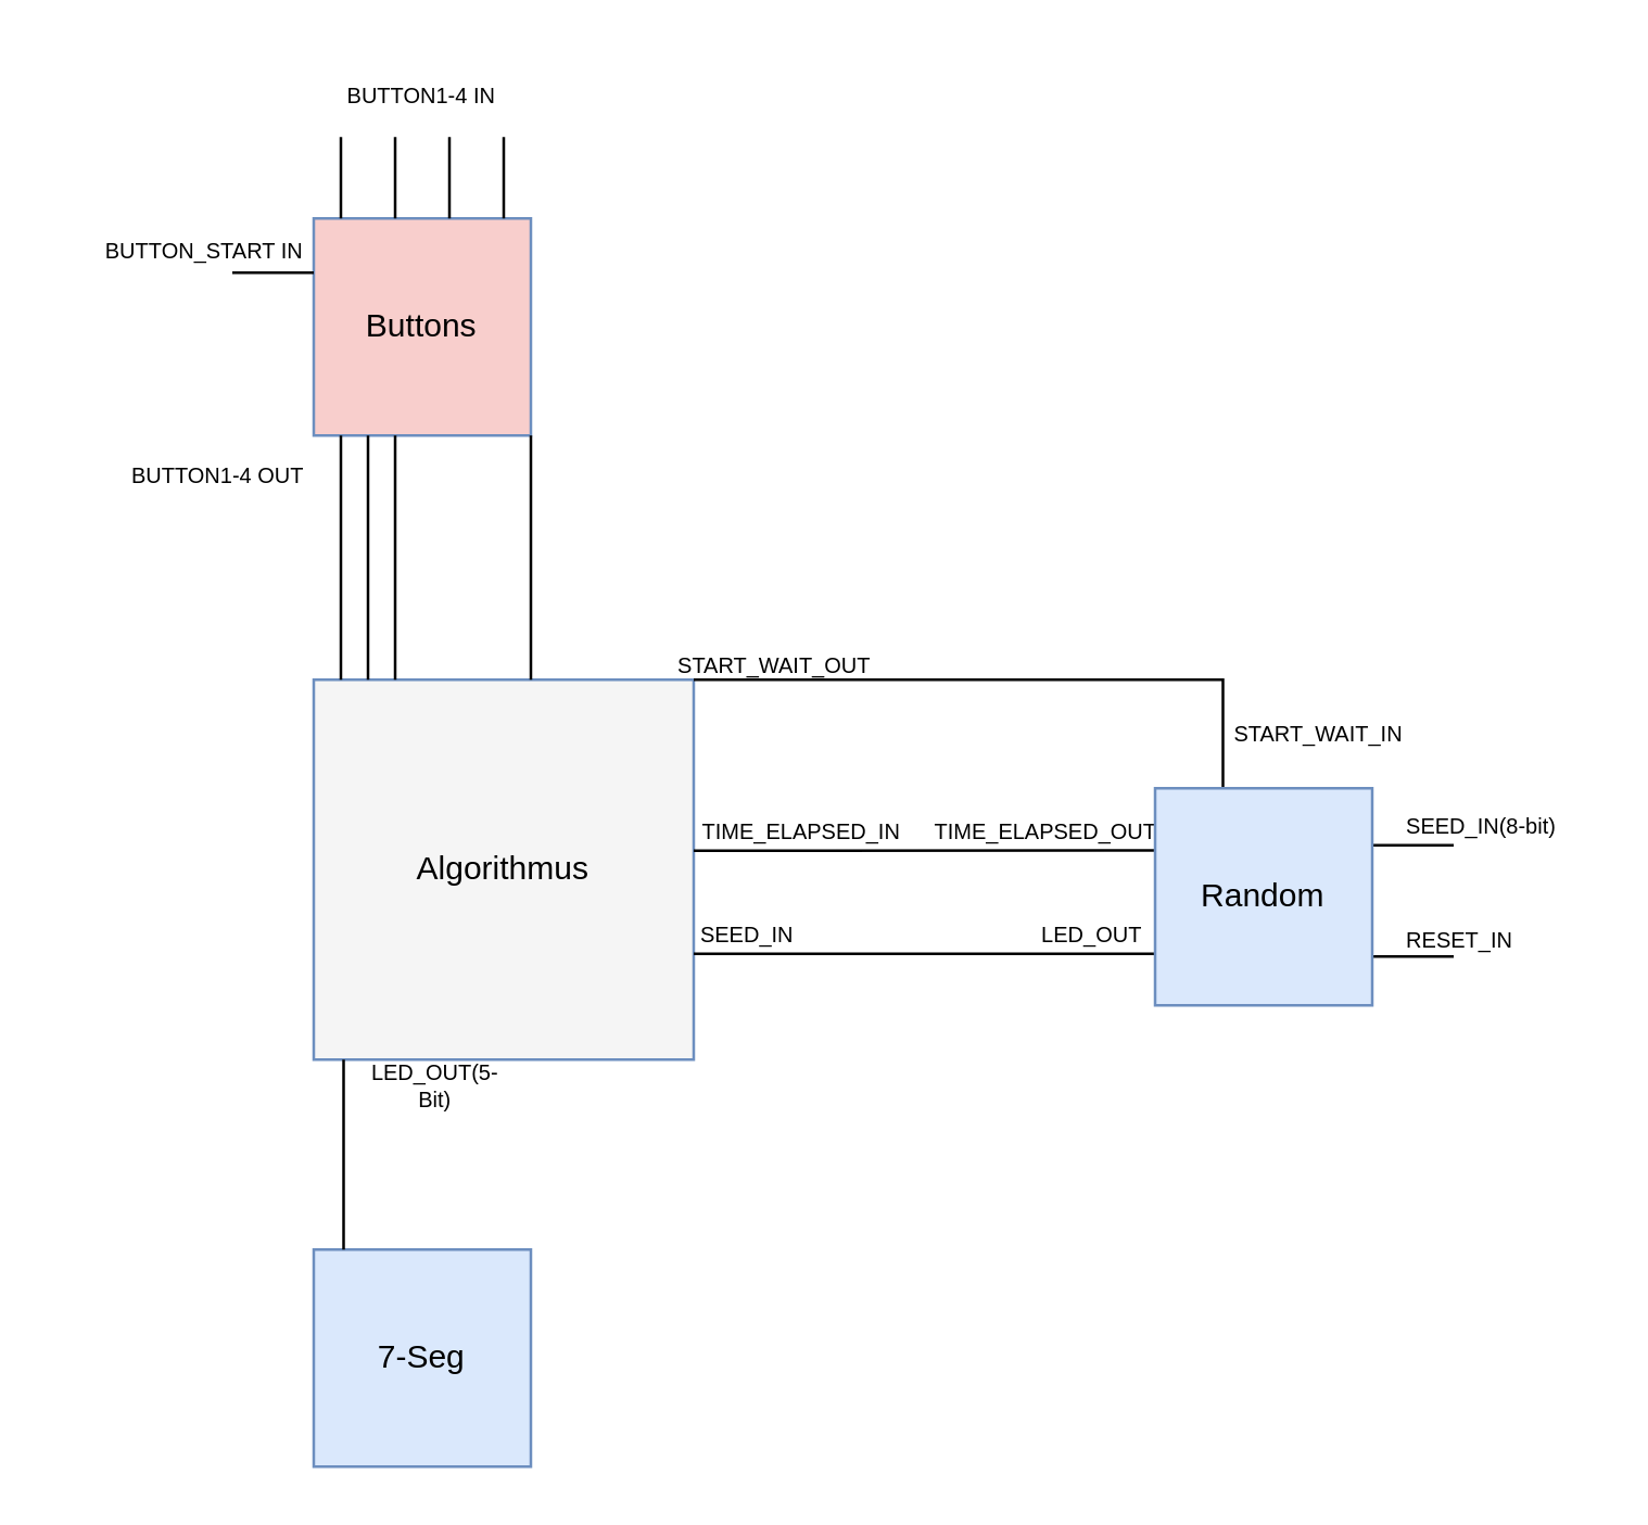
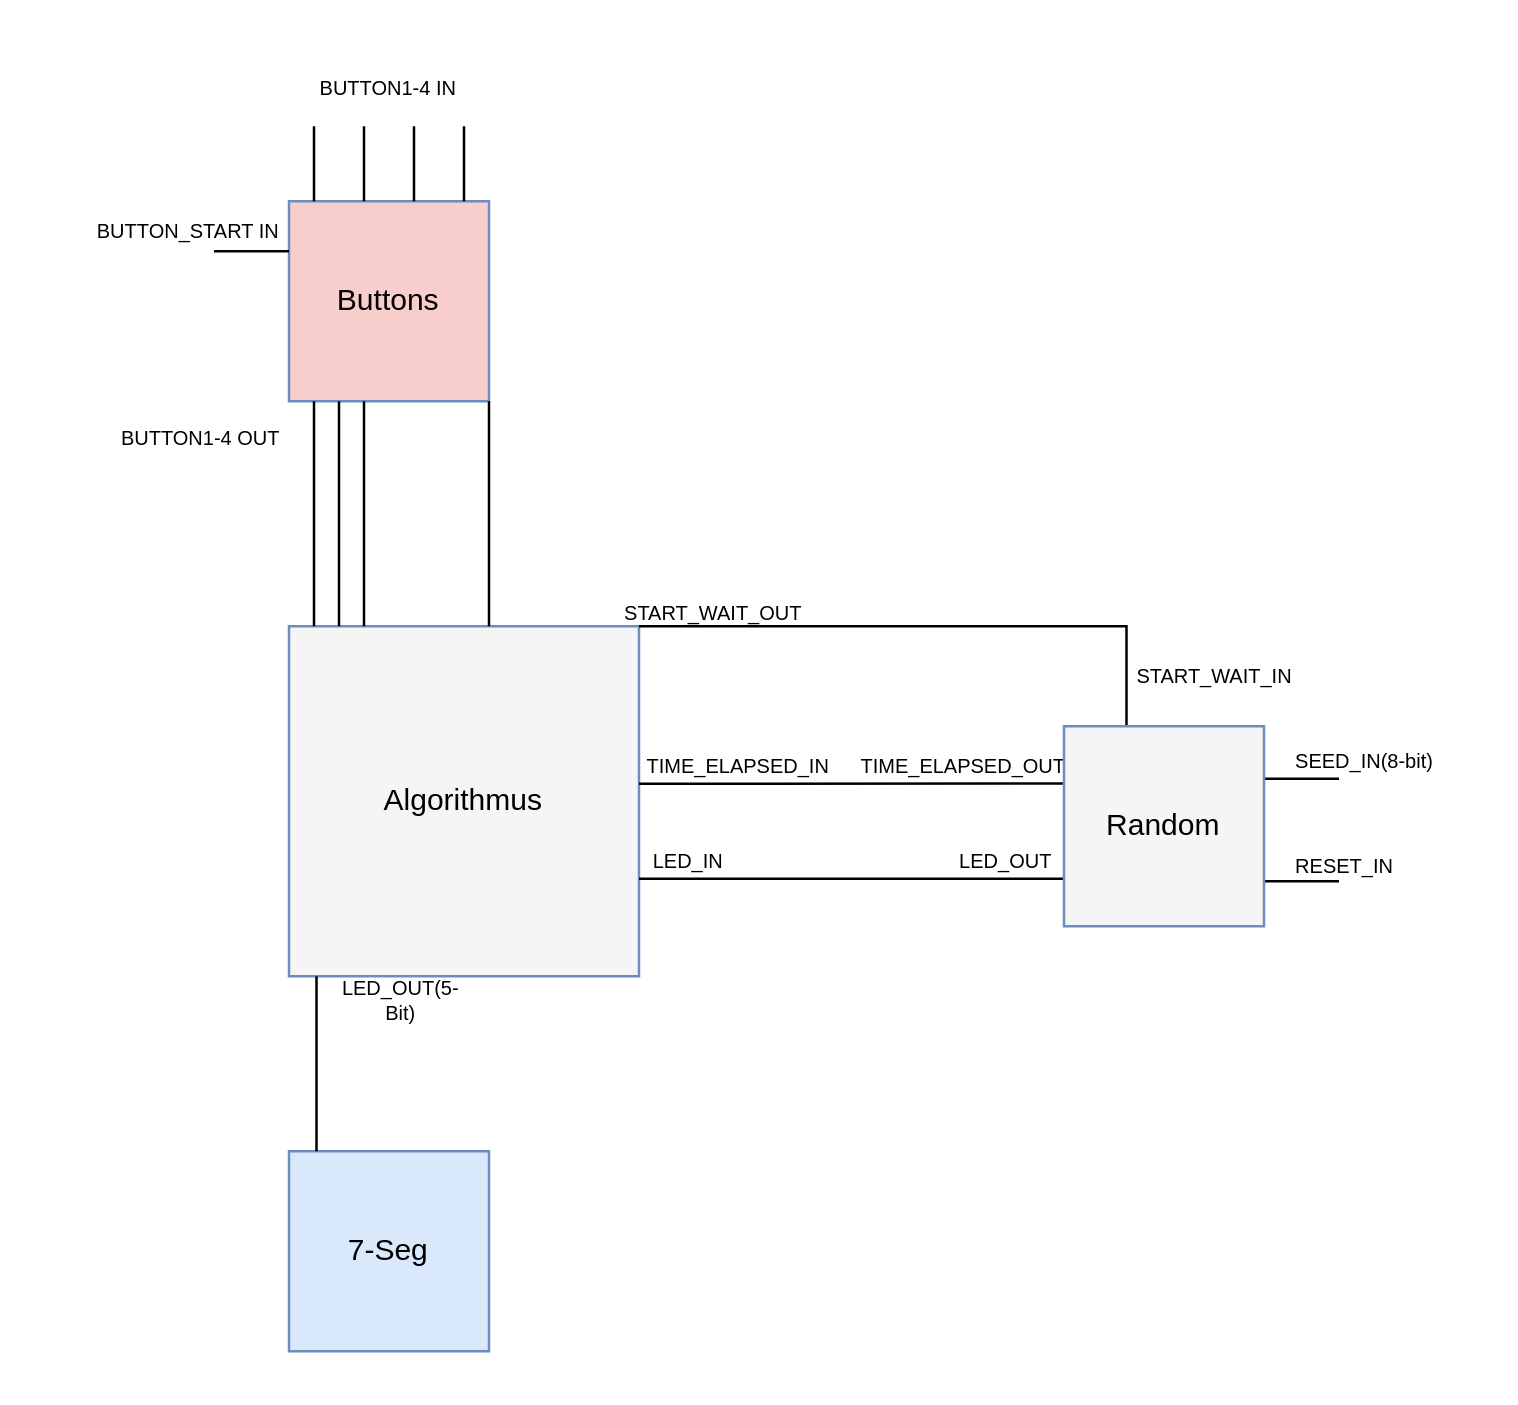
  <mxCell id="0" />
  <mxCell id="1" parent="0" />
  <mxCell id="2" value="Algorithmus" style="rounded=0;whiteSpace=wrap;html=1;fillColor=#f5f5f5;strokeColor=#6c8ebf;" parent="1" vertex="1"><mxGeometry x="115" y="250" width="140" height="140" as="geometry" /></mxCell>
  <mxCell id="3" value="Buttons" style="whiteSpace=wrap;html=1;aspect=fixed;fillColor=#f8cecc;strokeColor=#6c8ebf;" parent="1" vertex="1"><mxGeometry x="115" y="80" width="80" height="80" as="geometry" /></mxCell>
  <mxCell id="4" value="" style="endArrow=none;html=1;rounded=0;exitX=0;exitY=0;exitDx=0;exitDy=0;endFill=0;startArrow=none;startFill=0;" parent="1" edge="1"><mxGeometry width="50" height="50" relative="1" as="geometry"><mxPoint x="125" y="80" as="sourcePoint" /><mxPoint x="125" y="50" as="targetPoint" /></mxGeometry></mxCell>
  <mxCell id="5" value="" style="endArrow=none;html=1;rounded=0;exitX=0.25;exitY=0;exitDx=0;exitDy=0;startArrow=none;startFill=0;" parent="1" edge="1"><mxGeometry width="50" height="50" relative="1" as="geometry"><mxPoint x="145" y="80" as="sourcePoint" /><mxPoint x="145" y="50" as="targetPoint" /></mxGeometry></mxCell>
  <mxCell id="6" value="" style="endArrow=none;html=1;rounded=0;exitX=0.75;exitY=0;exitDx=0;exitDy=0;startArrow=none;startFill=0;" parent="1" edge="1"><mxGeometry width="50" height="50" relative="1" as="geometry"><mxPoint x="185" y="80" as="sourcePoint" /><mxPoint x="185" y="50" as="targetPoint" /></mxGeometry></mxCell>
  <mxCell id="7" value="BUTTON1-4 IN" style="text;html=1;strokeColor=none;fillColor=none;align=center;verticalAlign=middle;whiteSpace=wrap;rounded=0;fontSize=8;" parent="1" vertex="1"><mxGeometry x="100" y="20" width="110" height="30" as="geometry" /></mxCell>
  <mxCell id="8" value="" style="endArrow=none;html=1;rounded=0;exitX=0;exitY=0.25;exitDx=0;exitDy=0;startArrow=none;startFill=0;" parent="1" source="3" edge="1"><mxGeometry width="50" height="50" relative="1" as="geometry"><mxPoint x="85" y="130" as="sourcePoint" /><mxPoint x="85" y="100" as="targetPoint" /></mxGeometry></mxCell>
  <mxCell id="9" value="" style="endArrow=none;html=1;rounded=0;exitX=0.75;exitY=0;exitDx=0;exitDy=0;startArrow=none;startFill=0;" parent="1" edge="1"><mxGeometry width="50" height="50" relative="1" as="geometry"><mxPoint x="165" y="80" as="sourcePoint" /><mxPoint x="165" y="50" as="targetPoint" /></mxGeometry></mxCell>
  <mxCell id="10" value="BUTTON_START IN" style="text;html=1;strokeColor=none;fillColor=none;align=center;verticalAlign=middle;whiteSpace=wrap;rounded=0;fontSize=8;" parent="1" vertex="1"><mxGeometry x="20" y="77" width="110" height="30" as="geometry" /></mxCell>
  <mxCell id="11" value="BUTTON1-4 OUT" style="text;html=1;strokeColor=none;fillColor=none;align=center;verticalAlign=middle;whiteSpace=wrap;rounded=0;fontSize=8;" parent="1" vertex="1"><mxGeometry x="25" y="160" width="110" height="30" as="geometry" /></mxCell>
  <mxCell id="12" value="" style="endArrow=none;html=1;rounded=0;fontFamily=Helvetica;fontSize=12;fontColor=default;entryX=0.25;entryY=0;entryDx=0;entryDy=0;exitX=1;exitY=0;exitDx=0;exitDy=0;startArrow=none;startFill=0;endFill=0;" parent="1" edge="1" source="2"><mxGeometry width="50" height="50" relative="1" as="geometry"><mxPoint x="345" y="250" as="sourcePoint" /><mxPoint x="450" y="290" as="targetPoint" /><Array as="points"><mxPoint x="450" y="250" /></Array></mxGeometry></mxCell>
  <mxCell id="13" value="START_WAIT_OUT" style="text;html=1;strokeColor=none;fillColor=none;align=center;verticalAlign=middle;whiteSpace=wrap;rounded=0;fontSize=8;" parent="1" vertex="1"><mxGeometry x="245" y="240" width="80" height="10" as="geometry" /></mxCell>
  <mxCell id="14" value="START_WAIT_IN" style="text;html=1;align=center;verticalAlign=middle;resizable=0;points=[];autosize=1;strokeColor=none;fillColor=none;fontSize=8;" vertex="1" parent="1"><mxGeometry x="445" y="260" width="80" height="20" as="geometry" /></mxCell>
  <mxCell id="15" value="" style="endArrow=none;html=1;rounded=0;exitX=0;exitY=0;exitDx=0;exitDy=0;endFill=0;startArrow=none;startFill=0;" edge="1" parent="1"><mxGeometry width="50" height="50" relative="1" as="geometry"><mxPoint x="125" y="250" as="sourcePoint" /><mxPoint x="125" y="160" as="targetPoint" /></mxGeometry></mxCell>
  <mxCell id="16" value="" style="endArrow=none;html=1;rounded=0;exitX=0;exitY=0;exitDx=0;exitDy=0;endFill=0;startArrow=none;startFill=0;" edge="1" parent="1"><mxGeometry width="50" height="50" relative="1" as="geometry"><mxPoint x="135" y="250" as="sourcePoint" /><mxPoint x="135" y="160" as="targetPoint" /></mxGeometry></mxCell>
  <mxCell id="17" value="" style="endArrow=none;html=1;rounded=0;exitX=0;exitY=0;exitDx=0;exitDy=0;endFill=0;startArrow=none;startFill=0;" edge="1" parent="1"><mxGeometry width="50" height="50" relative="1" as="geometry"><mxPoint x="145" y="250" as="sourcePoint" /><mxPoint x="145" y="160" as="targetPoint" /></mxGeometry></mxCell>
  <mxCell id="18" value="" style="endArrow=none;html=1;rounded=0;exitX=0;exitY=0;exitDx=0;exitDy=0;endFill=0;startArrow=none;startFill=0;entryX=1;entryY=1;entryDx=0;entryDy=0;" edge="1" parent="1" target="3"><mxGeometry width="50" height="50" relative="1" as="geometry"><mxPoint x="195" y="250" as="sourcePoint" /><mxPoint x="195" y="110" as="targetPoint" /></mxGeometry></mxCell>
  <mxCell id="19" value="" style="endArrow=none;html=1;rounded=0;entryX=1;entryY=0.25;entryDx=0;entryDy=0;endFill=0;" edge="1" parent="1"><mxGeometry width="50" height="50" relative="1" as="geometry"><mxPoint x="535" y="311" as="sourcePoint" /><mxPoint x="505" y="311" as="targetPoint" /></mxGeometry></mxCell>
  <mxCell id="20" value="" style="endArrow=none;html=1;rounded=0;entryX=1;entryY=0.25;entryDx=0;entryDy=0;endFill=0;" edge="1" parent="1"><mxGeometry width="50" height="50" relative="1" as="geometry"><mxPoint x="535" y="352" as="sourcePoint" /><mxPoint x="505" y="352" as="targetPoint" /></mxGeometry></mxCell>
  <mxCell id="21" value="SEED_IN(8-bit)" style="text;html=1;align=center;verticalAlign=middle;resizable=0;points=[];autosize=1;strokeColor=none;fillColor=none;fontSize=8;" vertex="1" parent="1"><mxGeometry x="505" y="294" width="80" height="20" as="geometry" /></mxCell>
  <mxCell id="22" value="RESET_IN" style="text;html=1;align=center;verticalAlign=middle;resizable=0;points=[];autosize=1;strokeColor=none;fillColor=none;fontSize=8;" vertex="1" parent="1"><mxGeometry x="507" y="336" width="60" height="20" as="geometry" /></mxCell>
  <mxCell id="23" value="" style="endArrow=none;html=1;rounded=0;entryX=1;entryY=0.5;entryDx=0;entryDy=0;exitX=0.002;exitY=0.299;exitDx=0;exitDy=0;exitPerimeter=0;startArrow=none;startFill=0;endFill=0;" edge="1" parent="1"><mxGeometry width="50" height="50" relative="1" as="geometry"><mxPoint x="425.2" y="312.9" as="sourcePoint" /><mxPoint x="255" y="313" as="targetPoint" /></mxGeometry></mxCell>
  <mxCell id="24" value="TIME_ELAPSED_OUT" style="text;html=1;strokeColor=none;fillColor=none;align=center;verticalAlign=middle;whiteSpace=wrap;rounded=0;fontSize=8;" vertex="1" parent="1"><mxGeometry x="345" y="301" width="80" height="10" as="geometry" /></mxCell>
  <mxCell id="25" value="TIME_ELAPSED_IN" style="text;html=1;strokeColor=none;fillColor=none;align=center;verticalAlign=middle;whiteSpace=wrap;rounded=0;fontSize=8;" vertex="1" parent="1"><mxGeometry x="255" y="301" width="80" height="10" as="geometry" /></mxCell>
  <mxCell id="26" value="" style="endArrow=none;html=1;rounded=0;entryX=1;entryY=0.5;entryDx=0;entryDy=0;exitX=0.002;exitY=0.299;exitDx=0;exitDy=0;exitPerimeter=0;startArrow=none;startFill=0;endFill=0;" edge="1" parent="1"><mxGeometry width="50" height="50" relative="1" as="geometry"><mxPoint x="425" y="351" as="sourcePoint" /><mxPoint x="255" y="351" as="targetPoint" /></mxGeometry></mxCell>
  <mxCell id="27" value="LED_OUT" style="text;html=1;strokeColor=none;fillColor=none;align=center;verticalAlign=middle;whiteSpace=wrap;rounded=0;fontSize=8;" vertex="1" parent="1"><mxGeometry x="362" y="339" width="80" height="10" as="geometry" /></mxCell>
- <mxCell id="28" value="SEED_IN" style="text;html=1;strokeColor=none;fillColor=none;align=center;verticalAlign=middle;whiteSpace=wrap;rounded=0;fontSize=8;" vertex="1" parent="1"><mxGeometry x="235" y="339" width="80" height="10" as="geometry" /></mxCell>
+ <mxCell id="28" value="LED_IN" style="text;html=1;strokeColor=none;fillColor=none;align=center;verticalAlign=middle;whiteSpace=wrap;rounded=0;fontSize=8;" vertex="1" parent="1"><mxGeometry x="235" y="339" width="80" height="10" as="geometry" /></mxCell>
  <mxCell id="29" value="LED_OUT(5-Bit)" style="text;html=1;strokeColor=none;fillColor=none;align=center;verticalAlign=middle;whiteSpace=wrap;rounded=0;fontSize=8;" vertex="1" parent="1"><mxGeometry x="130" y="385" width="60" height="30" as="geometry" /></mxCell>
- <mxCell id="30" value="Random" style="whiteSpace=wrap;html=1;aspect=fixed;fillColor=#dae8fc;strokeColor=#6c8ebf;" vertex="1" parent="1"><mxGeometry x="425" y="290" width="80" height="80" as="geometry" /></mxCell>
+ <mxCell id="30" value="Random" style="whiteSpace=wrap;html=1;aspect=fixed;fillColor=#f5f5f5;strokeColor=#6c8ebf;" vertex="1" parent="1"><mxGeometry x="425" y="290" width="80" height="80" as="geometry" /></mxCell>
  <mxCell id="31" value="7-Seg" style="whiteSpace=wrap;html=1;aspect=fixed;fillColor=#dae8fc;strokeColor=#6c8ebf;" vertex="1" parent="1"><mxGeometry x="115" y="460" width="80" height="80" as="geometry" /></mxCell>
  <mxCell id="32" value="" style="endArrow=none;html=1;rounded=0;endFill=0;startArrow=none;startFill=0;entryX=1;entryY=1;entryDx=0;entryDy=0;" edge="1" parent="1"><mxGeometry width="50" height="50" relative="1" as="geometry"><mxPoint x="126" y="460" as="sourcePoint" /><mxPoint x="126" y="390" as="targetPoint" /></mxGeometry></mxCell>
